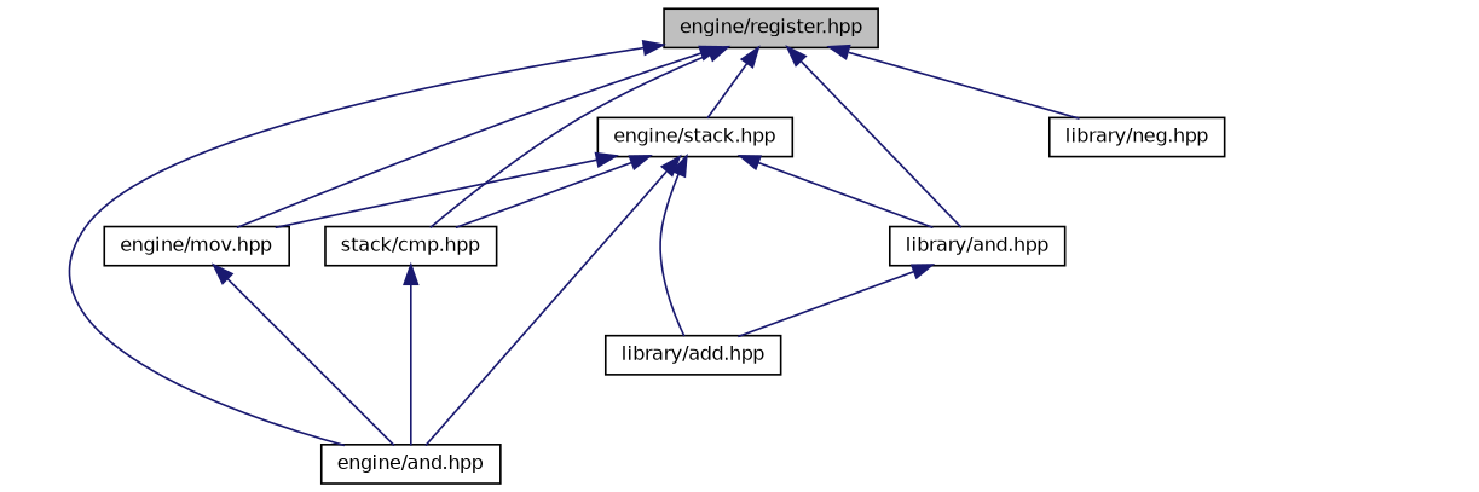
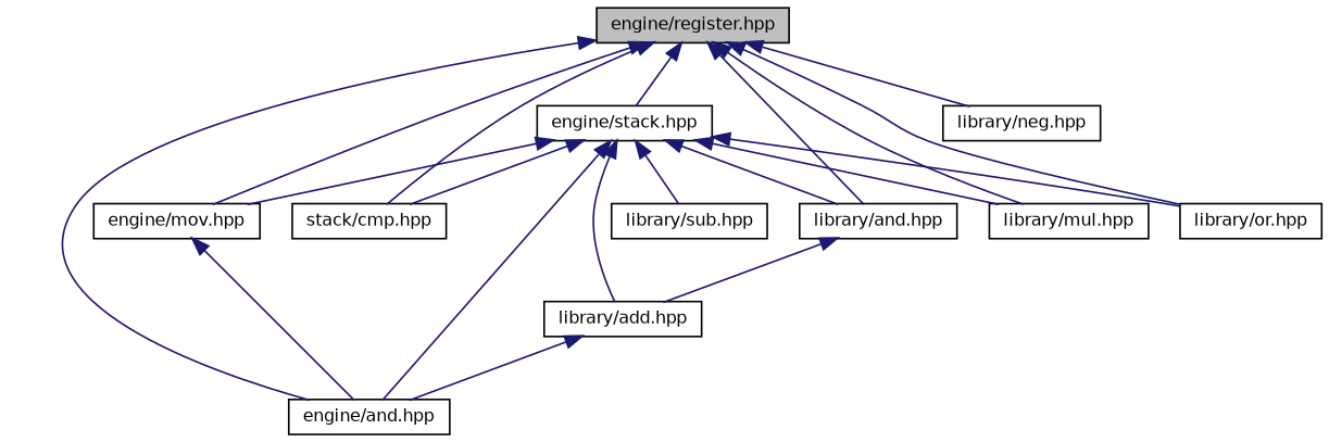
  digraph {
    node [color=black fillcolor=white fontname=Helvetica fontsize=10 shape=record style=filled]
    edge [color=midnightblue dir=back fontname=Helvetica fontsize=10 labelfontname=Helvetica labelfontsize=10 style=solid]
    n1 [fillcolor=grey75 fontcolor=black height=0.2 label="engine/register.hpp" width=0.4]
    n2 [height=0.2 label="engine/and.hpp" width=0.4]
    n3 [height=0.2 label="engine/stack.hpp" width=0.4]
    n4 [height=0.2 label="engine/mov.hpp" width=0.4]
    n5 [height=0.2 label="stack/cmp.hpp" width=0.4]
    n6 [height=0.2 label="library/and.hpp" width=0.4]
+   n7 [height=0.2 label="library/mul.hpp" width=0.4]
    n8 [height=0.2 label="library/neg.hpp" width=0.4]
+   n9 [height=0.2 label="library/or.hpp" width=0.4]
    n10 [height=0.2 label="library/add.hpp" width=0.4]
+   n11 [height=0.2 label="library/sub.hpp" width=0.4]
    n1 -> n2
    n1 -> n3
    n1 -> n4
    n1 -> n5
    n1 -> n6
+   n1 -> n7
    n1 -> n8
+   n1 -> n9
    n3 -> n2
    n3 -> n4
    n3 -> n5
    n3 -> n6
+   n3 -> n7
+   n3 -> n9
    n3 -> n10
+   n3 -> n11
    n4 -> n2
-   n5 -> n2
+   n10 -> n2
    n6 -> n10
  }
